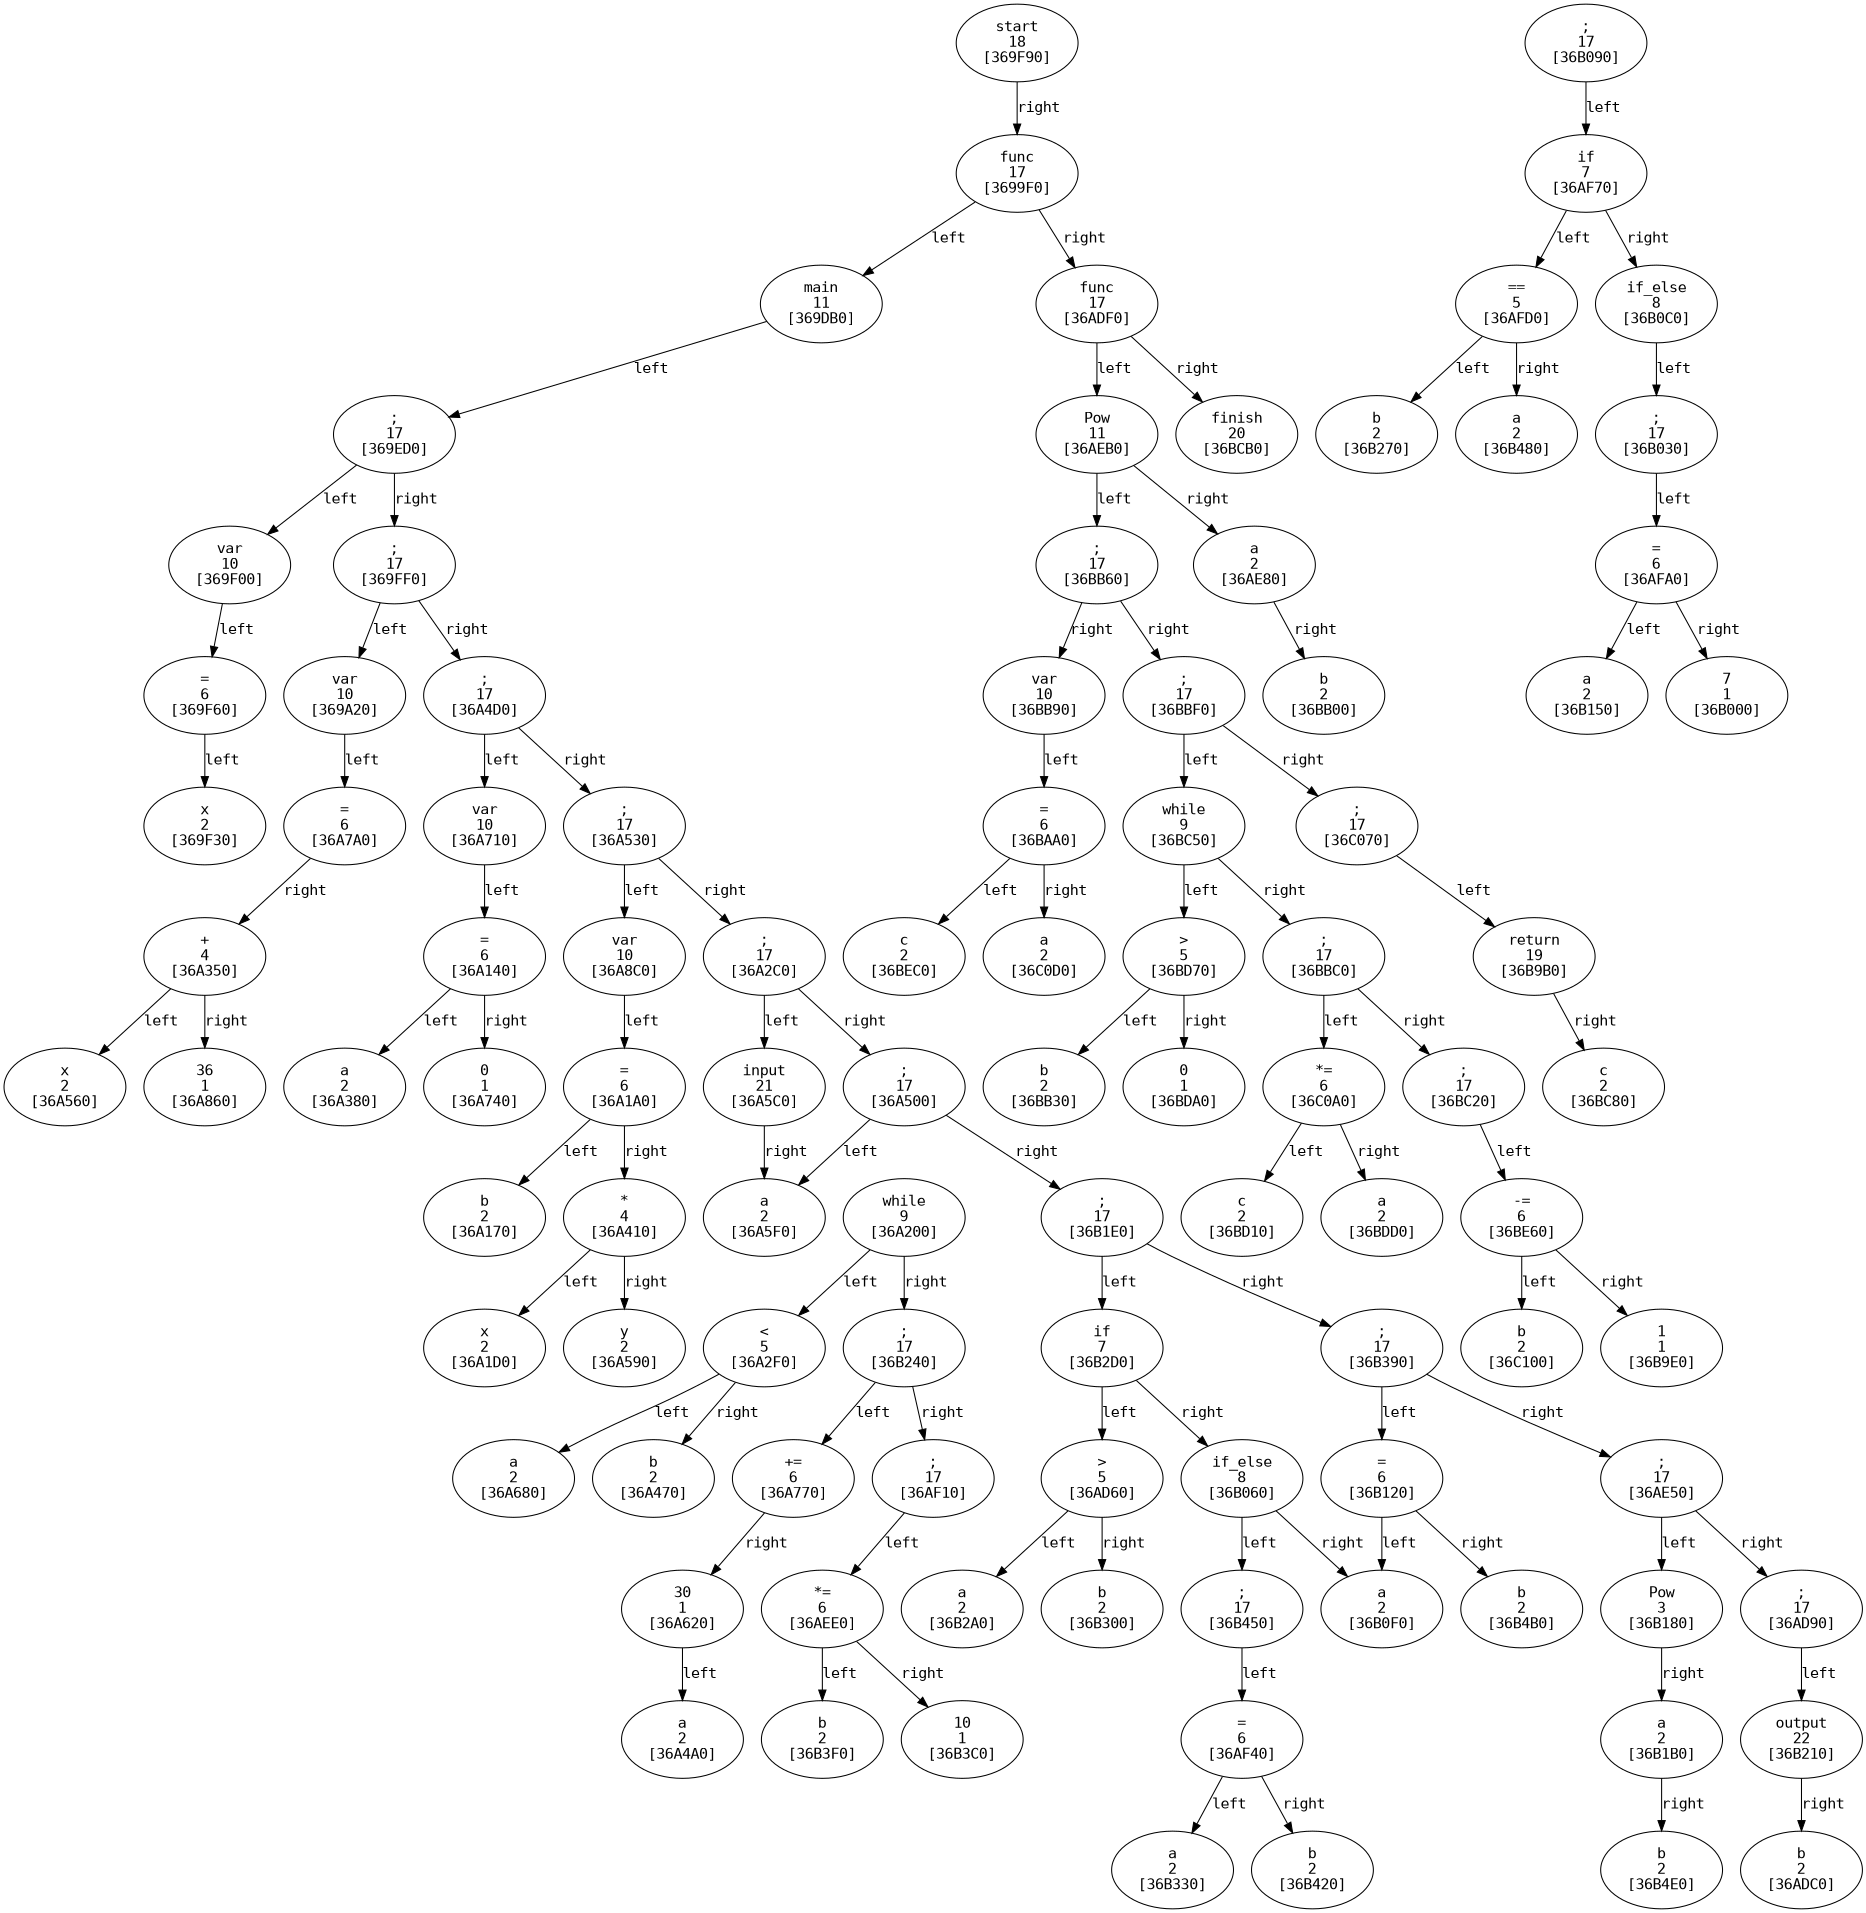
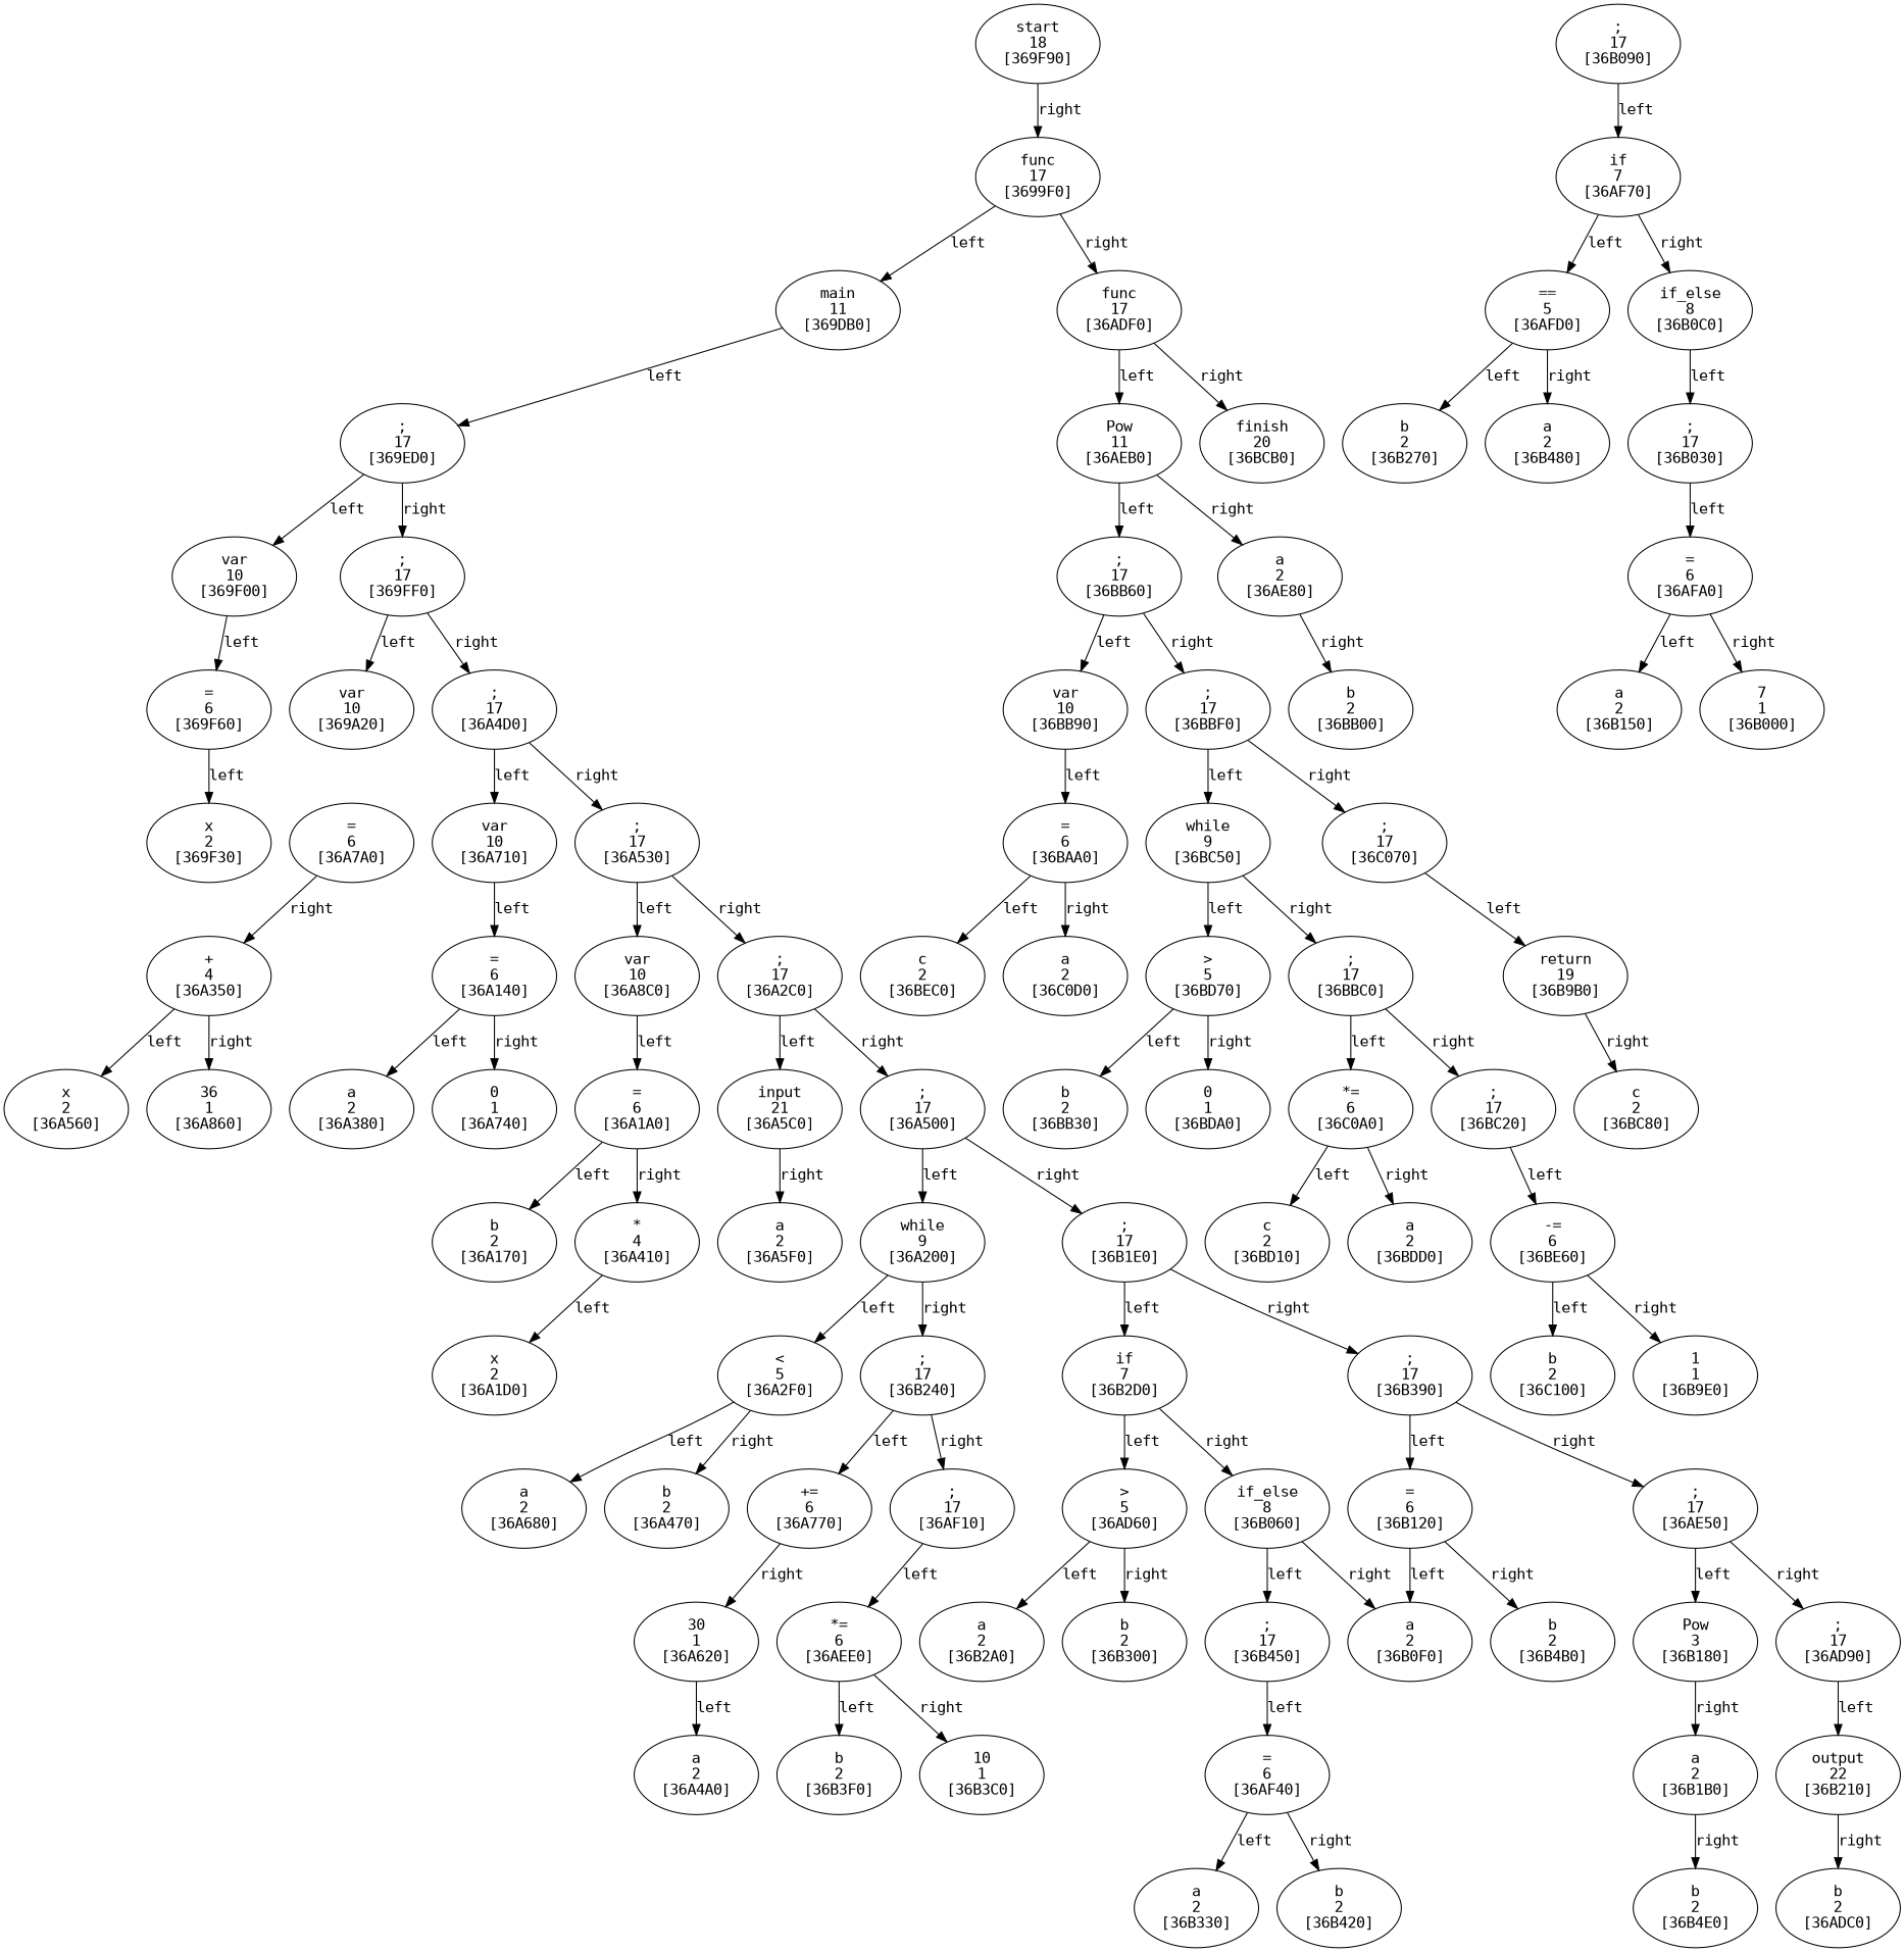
  digraph {
    fontname="DejaVu Sans Mono"
    node [fontname="DejaVu Sans Mono"]
    edge [fontname="DejaVu Sans Mono"]
    "start\n18\n[369F90]"
    "func\n17\n[3699F0]"
    "main\n11\n[369DB0]"
    "func\n17\n[36ADF0]"
    ";\n17\n[369ED0]"
    "Pow\n11\n[36AEB0]"
    "finish\n20\n[36BCB0]"
    "var\n10\n[369F00]"
    ";\n17\n[369FF0]"
    ";\n17\n[36BB60]"
    "a\n2\n[36AE80]"
    "=\n6\n[369F60]"
    "var\n10\n[369A20]"
    ";\n17\n[36A4D0]"
    "x\n2\n[369F30]"
    "=\n6\n[36A7A0]"
    "var\n10\n[36A710]"
    ";\n17\n[36A530]"
    "+\n4\n[36A350]"
    "=\n6\n[36A140]"
    "var\n10\n[36A8C0]"
    ";\n17\n[36A2C0]"
    "x\n2\n[36A560]"
    "36\n1\n[36A860]"
    "a\n2\n[36A380]"
    "0\n1\n[36A740]"
    "=\n6\n[36A1A0]"
    "input\n21\n[36A5C0]"
    ";\n17\n[36A500]"
    "b\n2\n[36A170]"
    "*\n4\n[36A410]"
    "a\n2\n[36A5F0]"
    "while\n9\n[36A200]"
    ";\n17\n[36B1E0]"
    "x\n2\n[36A1D0]"
-   "y\n2\n[36A590]"
    "<\n5\n[36A2F0]"
    ";\n17\n[36B240]"
    "if\n7\n[36B2D0]"
    ";\n17\n[36B390]"
    "a\n2\n[36A680]"
    "b\n2\n[36A470]"
    "+=\n6\n[36A770]"
    ";\n17\n[36AF10]"
    ">\n5\n[36AD60]"
    "if_else\n8\n[36B060]"
    "=\n6\n[36B120]"
    ";\n17\n[36AE50]"
    "30\n1\n[36A620]"
    "*=\n6\n[36AEE0]"
    "a\n2\n[36A4A0]"
    "b\n2\n[36B3F0]"
    "10\n1\n[36B3C0]"
    "a\n2\n[36B2A0]"
    "b\n2\n[36B300]"
    ";\n17\n[36B450]"
    "a\n2\n[36B0F0]"
    "b\n2\n[36B4B0]"
    "Pow\n3\n[36B180]"
    ";\n17\n[36AD90]"
    "=\n6\n[36AF40]"
    ";\n17\n[36B090]"
    "if\n7\n[36AF70]"
    "a\n2\n[36B330]"
    "b\n2\n[36B420]"
    "==\n5\n[36AFD0]"
    "if_else\n8\n[36B0C0]"
    "b\n2\n[36B270]"
    "a\n2\n[36B480]"
    ";\n17\n[36B030]"
    "=\n6\n[36AFA0]"
    "a\n2\n[36B150]"
    "7\n1\n[36B000]"
    "a\n2\n[36B1B0]"
    "output\n22\n[36B210]"
    "b\n2\n[36B4E0]"
    "b\n2\n[36ADC0]"
    "var\n10\n[36BB90]"
    ";\n17\n[36BBF0]"
    "b\n2\n[36BB00]"
    "=\n6\n[36BAA0]"
    "while\n9\n[36BC50]"
    ";\n17\n[36C070]"
    "c\n2\n[36BEC0]"
    "a\n2\n[36C0D0]"
    ">\n5\n[36BD70]"
    ";\n17\n[36BBC0]"
    "return\n19\n[36B9B0]"
    "b\n2\n[36BB30]"
    "0\n1\n[36BDA0]"
    "*=\n6\n[36C0A0]"
    ";\n17\n[36BC20]"
    "c\n2\n[36BC80]"
    "c\n2\n[36BD10]"
    "a\n2\n[36BDD0]"
    "-=\n6\n[36BE60]"
    "b\n2\n[36C100]"
    "1\n1\n[36B9E0]"
    "start\n18\n[369F90]" -> "func\n17\n[3699F0]" [label=right]
    "func\n17\n[3699F0]" -> "main\n11\n[369DB0]" [label=left]
    "func\n17\n[3699F0]" -> "func\n17\n[36ADF0]" [label=right]
    "main\n11\n[369DB0]" -> ";\n17\n[369ED0]" [label=left]
    "func\n17\n[36ADF0]" -> "Pow\n11\n[36AEB0]" [label=left]
    "func\n17\n[36ADF0]" -> "finish\n20\n[36BCB0]" [label=right]
    ";\n17\n[369ED0]" -> "var\n10\n[369F00]" [label=left]
    ";\n17\n[369ED0]" -> ";\n17\n[369FF0]" [label=right]
    "Pow\n11\n[36AEB0]" -> ";\n17\n[36BB60]" [label=left]
    "Pow\n11\n[36AEB0]" -> "a\n2\n[36AE80]" [label=right]
    "var\n10\n[369F00]" -> "=\n6\n[369F60]" [label=left]
    ";\n17\n[369FF0]" -> "var\n10\n[369A20]" [label=left]
    ";\n17\n[369FF0]" -> ";\n17\n[36A4D0]" [label=right]
-   ";\n17\n[36BB60]" -> "var\n10\n[36BB90]" [label=right]
+   ";\n17\n[36BB60]" -> "var\n10\n[36BB90]" [label=left]
    ";\n17\n[36BB60]" -> ";\n17\n[36BBF0]" [label=right]
    "a\n2\n[36AE80]" -> "b\n2\n[36BB00]" [label=right]
    "=\n6\n[369F60]" -> "x\n2\n[369F30]" [label=left]
-   "var\n10\n[369A20]" -> "=\n6\n[36A7A0]" [label=left]
    ";\n17\n[36A4D0]" -> "var\n10\n[36A710]" [label=left]
    ";\n17\n[36A4D0]" -> ";\n17\n[36A530]" [label=right]
    "=\n6\n[36A7A0]" -> "+\n4\n[36A350]" [label=right]
    "var\n10\n[36A710]" -> "=\n6\n[36A140]" [label=left]
    ";\n17\n[36A530]" -> "var\n10\n[36A8C0]" [label=left]
    ";\n17\n[36A530]" -> ";\n17\n[36A2C0]" [label=right]
    "+\n4\n[36A350]" -> "x\n2\n[36A560]" [label=left]
    "+\n4\n[36A350]" -> "36\n1\n[36A860]" [label=right]
    "=\n6\n[36A140]" -> "a\n2\n[36A380]" [label=left]
    "=\n6\n[36A140]" -> "0\n1\n[36A740]" [label=right]
    "var\n10\n[36A8C0]" -> "=\n6\n[36A1A0]" [label=left]
    ";\n17\n[36A2C0]" -> "input\n21\n[36A5C0]" [label=left]
    ";\n17\n[36A2C0]" -> ";\n17\n[36A500]" [label=right]
    "=\n6\n[36A1A0]" -> "b\n2\n[36A170]" [label=left]
    "=\n6\n[36A1A0]" -> "*\n4\n[36A410]" [label=right]
    "input\n21\n[36A5C0]" -> "a\n2\n[36A5F0]" [label=right]
-   ";\n17\n[36A500]" -> "a\n2\n[36A5F0]" [label=left]
+   ";\n17\n[36A500]" -> "while\n9\n[36A200]" [label=left]
    ";\n17\n[36A500]" -> ";\n17\n[36B1E0]" [label=right]
    "*\n4\n[36A410]" -> "x\n2\n[36A1D0]" [label=left]
-   "*\n4\n[36A410]" -> "y\n2\n[36A590]" [label=right]
    "while\n9\n[36A200]" -> "<\n5\n[36A2F0]" [label=left]
    "while\n9\n[36A200]" -> ";\n17\n[36B240]" [label=right]
    ";\n17\n[36B1E0]" -> "if\n7\n[36B2D0]" [label=left]
    ";\n17\n[36B1E0]" -> ";\n17\n[36B390]" [label=right]
    "<\n5\n[36A2F0]" -> "a\n2\n[36A680]" [label=left]
    "<\n5\n[36A2F0]" -> "b\n2\n[36A470]" [label=right]
    ";\n17\n[36B240]" -> "+=\n6\n[36A770]" [label=left]
    ";\n17\n[36B240]" -> ";\n17\n[36AF10]" [label=right]
    "if\n7\n[36B2D0]" -> ">\n5\n[36AD60]" [label=left]
    "if\n7\n[36B2D0]" -> "if_else\n8\n[36B060]" [label=right]
    ";\n17\n[36B390]" -> "=\n6\n[36B120]" [label=left]
    ";\n17\n[36B390]" -> ";\n17\n[36AE50]" [label=right]
    "+=\n6\n[36A770]" -> "30\n1\n[36A620]" [label=right]
    ";\n17\n[36AF10]" -> "*=\n6\n[36AEE0]" [label=left]
    ">\n5\n[36AD60]" -> "a\n2\n[36B2A0]" [label=left]
    ">\n5\n[36AD60]" -> "b\n2\n[36B300]" [label=right]
    "if_else\n8\n[36B060]" -> ";\n17\n[36B450]" [label=left]
    "if_else\n8\n[36B060]" -> "a\n2\n[36B0F0]" [label=right]
    "=\n6\n[36B120]" -> "a\n2\n[36B0F0]" [label=left]
    "=\n6\n[36B120]" -> "b\n2\n[36B4B0]" [label=right]
    ";\n17\n[36AE50]" -> "Pow\n3\n[36B180]" [label=left]
    ";\n17\n[36AE50]" -> ";\n17\n[36AD90]" [label=right]
    "30\n1\n[36A620]" -> "a\n2\n[36A4A0]" [label=left]
    "*=\n6\n[36AEE0]" -> "b\n2\n[36B3F0]" [label=left]
    "*=\n6\n[36AEE0]" -> "10\n1\n[36B3C0]" [label=right]
    ";\n17\n[36B450]" -> "=\n6\n[36AF40]" [label=left]
    "Pow\n3\n[36B180]" -> "a\n2\n[36B1B0]" [label=right]
    ";\n17\n[36AD90]" -> "output\n22\n[36B210]" [label=left]
    "=\n6\n[36AF40]" -> "a\n2\n[36B330]" [label=left]
    "=\n6\n[36AF40]" -> "b\n2\n[36B420]" [label=right]
    ";\n17\n[36B090]" -> "if\n7\n[36AF70]" [label=left]
    "if\n7\n[36AF70]" -> "==\n5\n[36AFD0]" [label=left]
    "if\n7\n[36AF70]" -> "if_else\n8\n[36B0C0]" [label=right]
    "==\n5\n[36AFD0]" -> "b\n2\n[36B270]" [label=left]
    "==\n5\n[36AFD0]" -> "a\n2\n[36B480]" [label=right]
    "if_else\n8\n[36B0C0]" -> ";\n17\n[36B030]" [label=left]
    ";\n17\n[36B030]" -> "=\n6\n[36AFA0]" [label=left]
    "=\n6\n[36AFA0]" -> "a\n2\n[36B150]" [label=left]
    "=\n6\n[36AFA0]" -> "7\n1\n[36B000]" [label=right]
    "a\n2\n[36B1B0]" -> "b\n2\n[36B4E0]" [label=right]
    "output\n22\n[36B210]" -> "b\n2\n[36ADC0]" [label=right]
    "var\n10\n[36BB90]" -> "=\n6\n[36BAA0]" [label=left]
    ";\n17\n[36BBF0]" -> "while\n9\n[36BC50]" [label=left]
    ";\n17\n[36BBF0]" -> ";\n17\n[36C070]" [label=right]
    "=\n6\n[36BAA0]" -> "c\n2\n[36BEC0]" [label=left]
    "=\n6\n[36BAA0]" -> "a\n2\n[36C0D0]" [label=right]
    "while\n9\n[36BC50]" -> ">\n5\n[36BD70]" [label=left]
    "while\n9\n[36BC50]" -> ";\n17\n[36BBC0]" [label=right]
    ";\n17\n[36C070]" -> "return\n19\n[36B9B0]" [label=left]
    ">\n5\n[36BD70]" -> "b\n2\n[36BB30]" [label=left]
    ">\n5\n[36BD70]" -> "0\n1\n[36BDA0]" [label=right]
    ";\n17\n[36BBC0]" -> "*=\n6\n[36C0A0]" [label=left]
    ";\n17\n[36BBC0]" -> ";\n17\n[36BC20]" [label=right]
    "return\n19\n[36B9B0]" -> "c\n2\n[36BC80]" [label=right]
    "*=\n6\n[36C0A0]" -> "c\n2\n[36BD10]" [label=left]
    "*=\n6\n[36C0A0]" -> "a\n2\n[36BDD0]" [label=right]
    ";\n17\n[36BC20]" -> "-=\n6\n[36BE60]" [label=left]
    "-=\n6\n[36BE60]" -> "b\n2\n[36C100]" [label=left]
    "-=\n6\n[36BE60]" -> "1\n1\n[36B9E0]" [label=right]
  }
